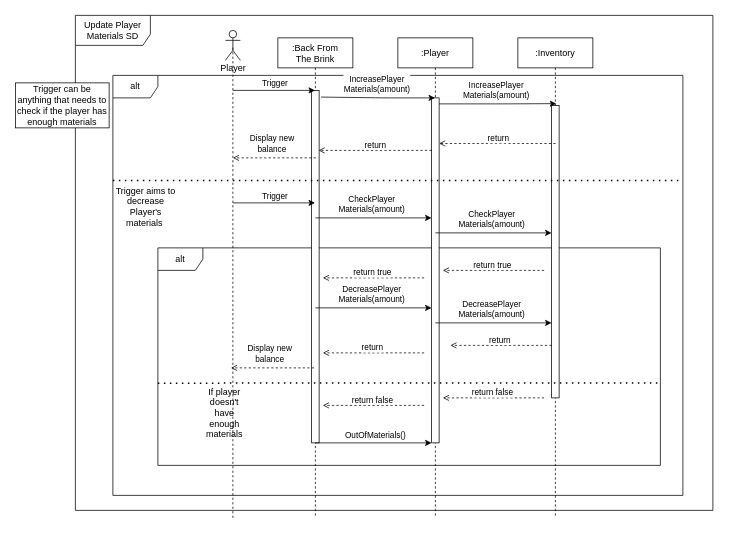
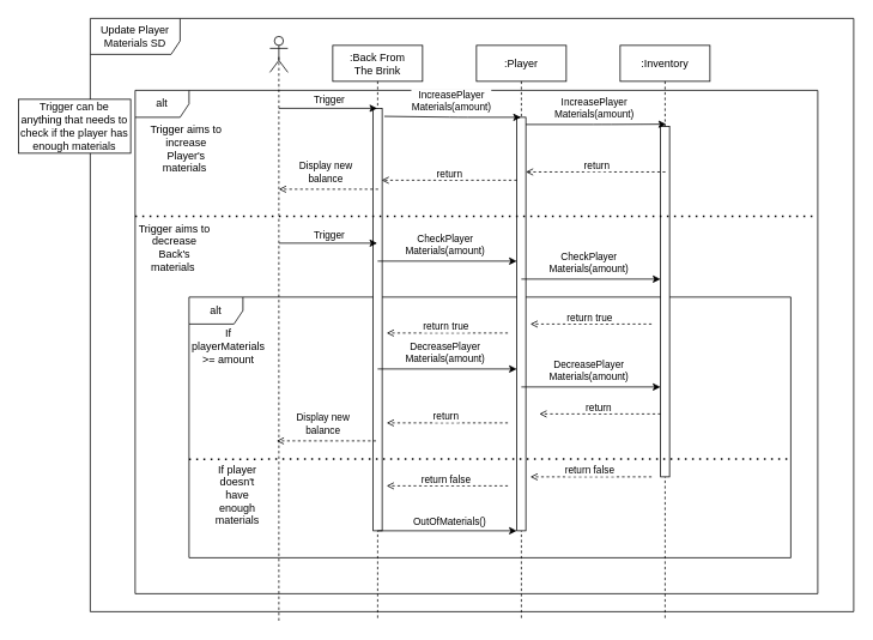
  <mxCell id="0" />
  <mxCell id="1" parent="0" />
  <mxCell id="2" value="Update Player Materials SD" style="shape=umlFrame;whiteSpace=wrap;html=1;width=100;height=40;" parent="1" vertex="1"><mxGeometry x="100" y="20" width="850" height="660" as="geometry" /></mxCell>
  <mxCell id="3" value="alt" style="shape=umlFrame;whiteSpace=wrap;html=1;" parent="1" vertex="1"><mxGeometry x="150" y="100" width="760" height="560" as="geometry" /></mxCell>
  <mxCell id="4" value="alt" style="shape=umlFrame;whiteSpace=wrap;html=1;" parent="1" vertex="1"><mxGeometry x="210" y="330" width="670" height="290" as="geometry" /></mxCell>
  <mxCell id="5" value=":Back From&#10;The Brink" style="shape=umlLifeline;perimeter=lifelinePerimeter;container=1;collapsible=0;recursiveResize=0;rounded=0;shadow=0;strokeWidth=1;" parent="1" vertex="1"><mxGeometry x="370" y="50" width="100" height="640" as="geometry" /></mxCell>
  <mxCell id="6" value="" style="points=[];perimeter=orthogonalPerimeter;rounded=0;shadow=0;strokeWidth=1;" parent="5" vertex="1"><mxGeometry x="45" y="70" width="10" height="470" as="geometry" /></mxCell>
  <mxCell id="7" value=":Player" style="shape=umlLifeline;perimeter=lifelinePerimeter;container=1;collapsible=0;recursiveResize=0;rounded=0;shadow=0;strokeWidth=1;" parent="1" vertex="1"><mxGeometry x="530" y="50" width="100" height="640" as="geometry" /></mxCell>
  <mxCell id="8" value="" style="points=[];perimeter=orthogonalPerimeter;rounded=0;shadow=0;strokeWidth=1;" parent="7" vertex="1"><mxGeometry x="45" y="80" width="10" height="460" as="geometry" /></mxCell>
  <mxCell id="9" value="" style="shape=umlActor;verticalLabelPosition=bottom;verticalAlign=top;html=1;" parent="1" vertex="1"><mxGeometry x="300" y="40" width="20" height="40" as="geometry" /></mxCell>
  <mxCell id="10" value="" style="endArrow=none;dashed=1;html=1;entryX=0.5;entryY=0.5;entryDx=0;entryDy=0;entryPerimeter=0;" parent="1" target="9" edge="1"><mxGeometry width="50" height="50" relative="1" as="geometry"><mxPoint x="310" y="690" as="sourcePoint" /><mxPoint x="310" y="160" as="targetPoint" /></mxGeometry></mxCell>
  <mxCell id="11" value=":Inventory" style="shape=umlLifeline;perimeter=lifelinePerimeter;container=1;collapsible=0;recursiveResize=0;rounded=0;shadow=0;strokeWidth=1;" parent="1" vertex="1"><mxGeometry x="690" y="50" width="100" height="640" as="geometry" /></mxCell>
  <mxCell id="12" value="" style="points=[];perimeter=orthogonalPerimeter;rounded=0;shadow=0;strokeWidth=1;" parent="11" vertex="1"><mxGeometry x="45" y="90" width="10" height="390" as="geometry" /></mxCell>
- <mxCell id="13" value="Player" style="text;html=1;align=center;verticalAlign=middle;resizable=0;points=[];autosize=1;" parent="1" vertex="1"><mxGeometry x="285" y="80" width="50" height="20" as="geometry" /></mxCell>
  <mxCell id="14" value="Trigger can be anything that needs to check if the player has enough materials" style="rounded=0;whiteSpace=wrap;html=1;" parent="1" vertex="1"><mxGeometry x="20" y="110" width="125" height="60" as="geometry" /></mxCell>
  <mxCell id="15" value="" style="endArrow=classic;html=1;" parent="1" target="5" edge="1"><mxGeometry width="50" height="50" relative="1" as="geometry"><mxPoint x="310" y="120" as="sourcePoint" /><mxPoint x="360" y="120" as="targetPoint" /></mxGeometry></mxCell>
  <mxCell id="16" value="Trigger" style="edgeLabel;html=1;align=center;verticalAlign=middle;resizable=0;points=[];" parent="15" vertex="1" connectable="0"><mxGeometry x="-0.002" y="1" relative="1" as="geometry"><mxPoint y="-9" as="offset" /></mxGeometry></mxCell>
  <mxCell id="17" value="IncreasePlayer&lt;br&gt;Materials(amount)" style="endArrow=classic;html=1;exitX=1.244;exitY=0.019;exitDx=0;exitDy=0;exitPerimeter=0;" parent="1" source="6" target="7" edge="1"><mxGeometry x="-0.027" y="18" width="50" height="50" relative="1" as="geometry"><mxPoint x="430" y="130" as="sourcePoint" /><mxPoint x="525" y="130" as="targetPoint" /><mxPoint as="offset" /><Array as="points"><mxPoint x="510" y="130" /></Array></mxGeometry></mxCell>
  <mxCell id="18" value="IncreasePlayer&lt;br&gt;Materials(amount)" style="endArrow=classic;html=1;entryX=0.512;entryY=0.137;entryDx=0;entryDy=0;entryPerimeter=0;" parent="1" source="8" target="11" edge="1"><mxGeometry x="-0.027" y="18" width="50" height="50" relative="1" as="geometry"><mxPoint x="640" y="140" as="sourcePoint" /><mxPoint x="730" y="140" as="targetPoint" /><mxPoint as="offset" /><Array as="points"><mxPoint x="670" y="138" /></Array></mxGeometry></mxCell>
  <mxCell id="19" value="" style="endArrow=none;dashed=1;html=1;dashPattern=1 3;strokeWidth=2;" parent="1" edge="1"><mxGeometry width="50" height="50" relative="1" as="geometry"><mxPoint x="150" y="240" as="sourcePoint" /><mxPoint x="910" y="240" as="targetPoint" /></mxGeometry></mxCell>
- <mxCell id="21" value="Trigger aims to decrease Player's materials&amp;nbsp;" style="text;html=1;strokeColor=none;fillColor=none;align=center;verticalAlign=middle;whiteSpace=wrap;rounded=0;" parent="1" vertex="1"><mxGeometry x="150" y="250" width="87.5" height="50" as="geometry" /></mxCell>
+ <mxCell id="20" value="Trigger aims to increase Player's materials&amp;nbsp;" style="text;html=1;strokeColor=none;fillColor=none;align=center;verticalAlign=middle;whiteSpace=wrap;rounded=0;" parent="1" vertex="1"><mxGeometry x="163" y="140" width="87.5" height="50" as="geometry" /></mxCell>
+ <mxCell id="21" value="Trigger aims to decrease Back's materials&amp;nbsp;" style="text;html=1;strokeColor=none;fillColor=none;align=center;verticalAlign=middle;whiteSpace=wrap;rounded=0;" parent="1" vertex="1"><mxGeometry x="150" y="250" width="87.5" height="50" as="geometry" /></mxCell>
  <mxCell id="22" value="" style="endArrow=classic;html=1;" parent="1" edge="1"><mxGeometry width="50" height="50" relative="1" as="geometry"><mxPoint x="310" y="270" as="sourcePoint" /><mxPoint x="419.5" y="270" as="targetPoint" /></mxGeometry></mxCell>
  <mxCell id="23" value="Trigger" style="edgeLabel;html=1;align=center;verticalAlign=middle;resizable=0;points=[];" parent="22" vertex="1" connectable="0"><mxGeometry x="-0.002" y="1" relative="1" as="geometry"><mxPoint y="-9" as="offset" /></mxGeometry></mxCell>
  <mxCell id="24" value="" style="endArrow=open;html=1;dashed=1;exitX=0.503;exitY=0.22;exitDx=0;exitDy=0;exitPerimeter=0;endFill=0;" parent="1" source="11" target="8" edge="1"><mxGeometry width="50" height="50" relative="1" as="geometry"><mxPoint x="720" y="178" as="sourcePoint" /><mxPoint x="490" y="240" as="targetPoint" /></mxGeometry></mxCell>
  <mxCell id="25" value="return" style="edgeLabel;html=1;align=center;verticalAlign=middle;resizable=0;points=[];" parent="24" vertex="1" connectable="0"><mxGeometry x="-0.185" y="1" relative="1" as="geometry"><mxPoint x="-14.28" y="-8.56" as="offset" /></mxGeometry></mxCell>
  <mxCell id="26" value="" style="endArrow=open;html=1;exitX=0.066;exitY=0.939;exitDx=0;exitDy=0;exitPerimeter=0;dashed=1;endFill=0;" parent="1" edge="1"><mxGeometry width="50" height="50" relative="1" as="geometry"><mxPoint x="575" y="200" as="sourcePoint" /><mxPoint x="424.34" y="200" as="targetPoint" /></mxGeometry></mxCell>
  <mxCell id="27" value="return" style="edgeLabel;html=1;align=center;verticalAlign=middle;resizable=0;points=[];" parent="26" vertex="1" connectable="0"><mxGeometry x="-0.185" y="1" relative="1" as="geometry"><mxPoint x="-14.28" y="-8.56" as="offset" /></mxGeometry></mxCell>
  <mxCell id="28" value="" style="endArrow=open;html=1;exitX=0.066;exitY=0.939;exitDx=0;exitDy=0;exitPerimeter=0;dashed=1;endFill=0;" parent="1" edge="1"><mxGeometry width="50" height="50" relative="1" as="geometry"><mxPoint x="420.66" y="210" as="sourcePoint" /><mxPoint x="310" y="210" as="targetPoint" /></mxGeometry></mxCell>
  <mxCell id="29" value="Display new &lt;br&gt;balance" style="edgeLabel;html=1;align=center;verticalAlign=middle;resizable=0;points=[];" parent="28" vertex="1" connectable="0"><mxGeometry x="-0.185" y="1" relative="1" as="geometry"><mxPoint x="-14.28" y="-21" as="offset" /></mxGeometry></mxCell>
+ <mxCell id="30" value="If playerMaterials &amp;gt;= amount" style="text;html=1;strokeColor=none;fillColor=none;align=center;verticalAlign=middle;whiteSpace=wrap;rounded=0;" parent="1" vertex="1"><mxGeometry x="210" y="360" width="87.5" height="50" as="geometry" /></mxCell>
  <mxCell id="31" value="CheckPlayer&lt;br&gt;Materials(amount)" style="endArrow=classic;html=1;exitX=0.962;exitY=0.042;exitDx=0;exitDy=0;exitPerimeter=0;" parent="1" edge="1"><mxGeometry x="-0.027" y="18" width="50" height="50" relative="1" as="geometry"><mxPoint x="420" y="290" as="sourcePoint" /><mxPoint x="574.88" y="290" as="targetPoint" /><mxPoint as="offset" /></mxGeometry></mxCell>
  <mxCell id="32" value="CheckPlayer&lt;br&gt;Materials(amount)" style="endArrow=classic;html=1;exitX=0.962;exitY=0.042;exitDx=0;exitDy=0;exitPerimeter=0;" parent="1" edge="1"><mxGeometry x="-0.027" y="18" width="50" height="50" relative="1" as="geometry"><mxPoint x="580" y="310" as="sourcePoint" /><mxPoint x="734.88" y="310" as="targetPoint" /><mxPoint as="offset" /></mxGeometry></mxCell>
  <mxCell id="33" value="" style="endArrow=open;html=1;dashed=1;endFill=0;" parent="1" edge="1"><mxGeometry width="50" height="50" relative="1" as="geometry"><mxPoint x="725" y="360" as="sourcePoint" /><mxPoint x="590" y="360" as="targetPoint" /></mxGeometry></mxCell>
  <mxCell id="34" value="return true" style="edgeLabel;html=1;align=center;verticalAlign=middle;resizable=0;points=[];" parent="33" vertex="1" connectable="0"><mxGeometry x="-0.185" y="1" relative="1" as="geometry"><mxPoint x="-14.28" y="-8.56" as="offset" /></mxGeometry></mxCell>
  <mxCell id="35" value="" style="endArrow=open;html=1;dashed=1;endFill=0;" parent="1" edge="1"><mxGeometry width="50" height="50" relative="1" as="geometry"><mxPoint x="565" y="370" as="sourcePoint" /><mxPoint x="430" y="370" as="targetPoint" /></mxGeometry></mxCell>
  <mxCell id="36" value="return true" style="edgeLabel;html=1;align=center;verticalAlign=middle;resizable=0;points=[];" parent="35" vertex="1" connectable="0"><mxGeometry x="-0.185" y="1" relative="1" as="geometry"><mxPoint x="-14.28" y="-8.56" as="offset" /></mxGeometry></mxCell>
  <mxCell id="37" value="DecreasePlayer&lt;br&gt;Materials(amount)" style="endArrow=classic;html=1;exitX=0.962;exitY=0.042;exitDx=0;exitDy=0;exitPerimeter=0;" parent="1" edge="1"><mxGeometry x="-0.027" y="18" width="50" height="50" relative="1" as="geometry"><mxPoint x="420" y="410" as="sourcePoint" /><mxPoint x="574.88" y="410" as="targetPoint" /><mxPoint as="offset" /></mxGeometry></mxCell>
  <mxCell id="38" value="DecreasePlayer&lt;br&gt;Materials(amount)" style="endArrow=classic;html=1;exitX=0.962;exitY=0.042;exitDx=0;exitDy=0;exitPerimeter=0;" parent="1" edge="1"><mxGeometry x="-0.027" y="18" width="50" height="50" relative="1" as="geometry"><mxPoint x="580" y="430" as="sourcePoint" /><mxPoint x="734.88" y="430" as="targetPoint" /><mxPoint as="offset" /></mxGeometry></mxCell>
  <mxCell id="39" value="" style="endArrow=open;html=1;dashed=1;endFill=0;" parent="1" edge="1"><mxGeometry width="50" height="50" relative="1" as="geometry"><mxPoint x="735" y="460" as="sourcePoint" /><mxPoint x="600" y="460" as="targetPoint" /></mxGeometry></mxCell>
  <mxCell id="40" value="return" style="edgeLabel;html=1;align=center;verticalAlign=middle;resizable=0;points=[];" parent="39" vertex="1" connectable="0"><mxGeometry x="-0.185" y="1" relative="1" as="geometry"><mxPoint x="-14.28" y="-8.56" as="offset" /></mxGeometry></mxCell>
  <mxCell id="41" value="" style="endArrow=open;html=1;dashed=1;endFill=0;" parent="1" edge="1"><mxGeometry width="50" height="50" relative="1" as="geometry"><mxPoint x="565" y="470" as="sourcePoint" /><mxPoint x="430" y="470" as="targetPoint" /></mxGeometry></mxCell>
  <mxCell id="42" value="return" style="edgeLabel;html=1;align=center;verticalAlign=middle;resizable=0;points=[];" parent="41" vertex="1" connectable="0"><mxGeometry x="-0.185" y="1" relative="1" as="geometry"><mxPoint x="-14.28" y="-8.56" as="offset" /></mxGeometry></mxCell>
  <mxCell id="43" value="" style="endArrow=open;html=1;exitX=0.066;exitY=0.939;exitDx=0;exitDy=0;exitPerimeter=0;dashed=1;endFill=0;" parent="1" edge="1"><mxGeometry width="50" height="50" relative="1" as="geometry"><mxPoint x="418.16" y="490" as="sourcePoint" /><mxPoint x="307.5" y="490" as="targetPoint" /></mxGeometry></mxCell>
  <mxCell id="44" value="Display new &lt;br&gt;balance" style="edgeLabel;html=1;align=center;verticalAlign=middle;resizable=0;points=[];" parent="43" vertex="1" connectable="0"><mxGeometry x="-0.185" y="1" relative="1" as="geometry"><mxPoint x="-14.28" y="-21" as="offset" /></mxGeometry></mxCell>
  <mxCell id="45" value="" style="endArrow=none;dashed=1;html=1;dashPattern=1 3;strokeWidth=2;exitX=0;exitY=0.622;exitDx=0;exitDy=0;exitPerimeter=0;" parent="1" source="4" edge="1"><mxGeometry width="50" height="50" relative="1" as="geometry"><mxPoint x="230" y="510" as="sourcePoint" /><mxPoint x="880" y="510" as="targetPoint" /></mxGeometry></mxCell>
- <mxCell id="46" value="If player doesn't have enough materials" style="text;html=1;strokeColor=none;fillColor=none;align=center;verticalAlign=middle;whiteSpace=wrap;rounded=0;" parent="1" vertex="1"><mxGeometry x="265" y="520" width="67.5" height="60" as="geometry" /></mxCell>
+ <mxCell id="46" value="If player doesn't have enough materials" style="text;html=1;strokeColor=none;fillColor=none;align=center;verticalAlign=middle;whiteSpace=wrap;rounded=0;" parent="1" vertex="1"><mxGeometry x="230" y="520" width="67.5" height="60" as="geometry" /></mxCell>
  <mxCell id="47" value="" style="endArrow=open;html=1;dashed=1;endFill=0;" parent="1" edge="1"><mxGeometry width="50" height="50" relative="1" as="geometry"><mxPoint x="725" y="530" as="sourcePoint" /><mxPoint x="590" y="530" as="targetPoint" /></mxGeometry></mxCell>
  <mxCell id="48" value="return false" style="edgeLabel;html=1;align=center;verticalAlign=middle;resizable=0;points=[];" parent="47" vertex="1" connectable="0"><mxGeometry x="-0.185" y="1" relative="1" as="geometry"><mxPoint x="-14.28" y="-8.56" as="offset" /></mxGeometry></mxCell>
  <mxCell id="49" value="" style="endArrow=open;html=1;dashed=1;endFill=0;" parent="1" edge="1"><mxGeometry width="50" height="50" relative="1" as="geometry"><mxPoint x="565" y="540" as="sourcePoint" /><mxPoint x="430" y="540" as="targetPoint" /></mxGeometry></mxCell>
  <mxCell id="50" value="return false" style="edgeLabel;html=1;align=center;verticalAlign=middle;resizable=0;points=[];" parent="49" vertex="1" connectable="0"><mxGeometry x="-0.185" y="1" relative="1" as="geometry"><mxPoint x="-14.28" y="-8.56" as="offset" /></mxGeometry></mxCell>
  <mxCell id="51" value="OutOfMaterials()" style="endArrow=classic;html=1;exitX=0.962;exitY=0.042;exitDx=0;exitDy=0;exitPerimeter=0;" parent="1" edge="1"><mxGeometry x="0.033" y="10" width="50" height="50" relative="1" as="geometry"><mxPoint x="420" y="590" as="sourcePoint" /><mxPoint x="574.88" y="590" as="targetPoint" /><mxPoint as="offset" /></mxGeometry></mxCell>
